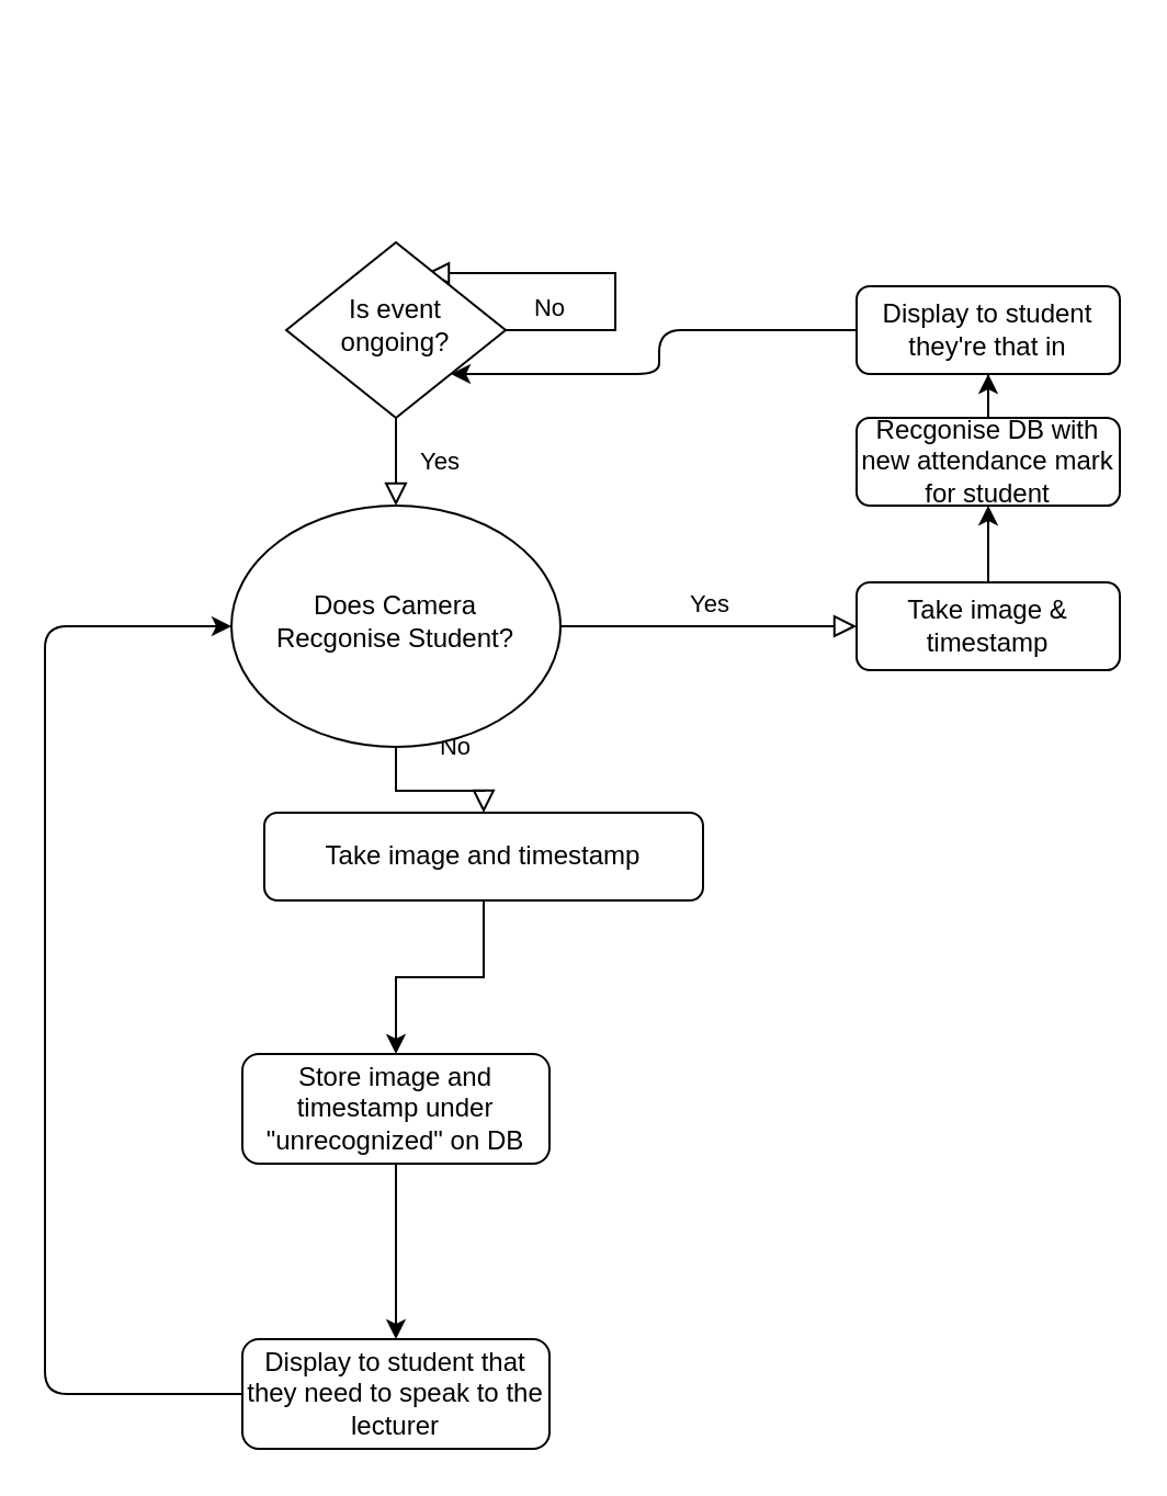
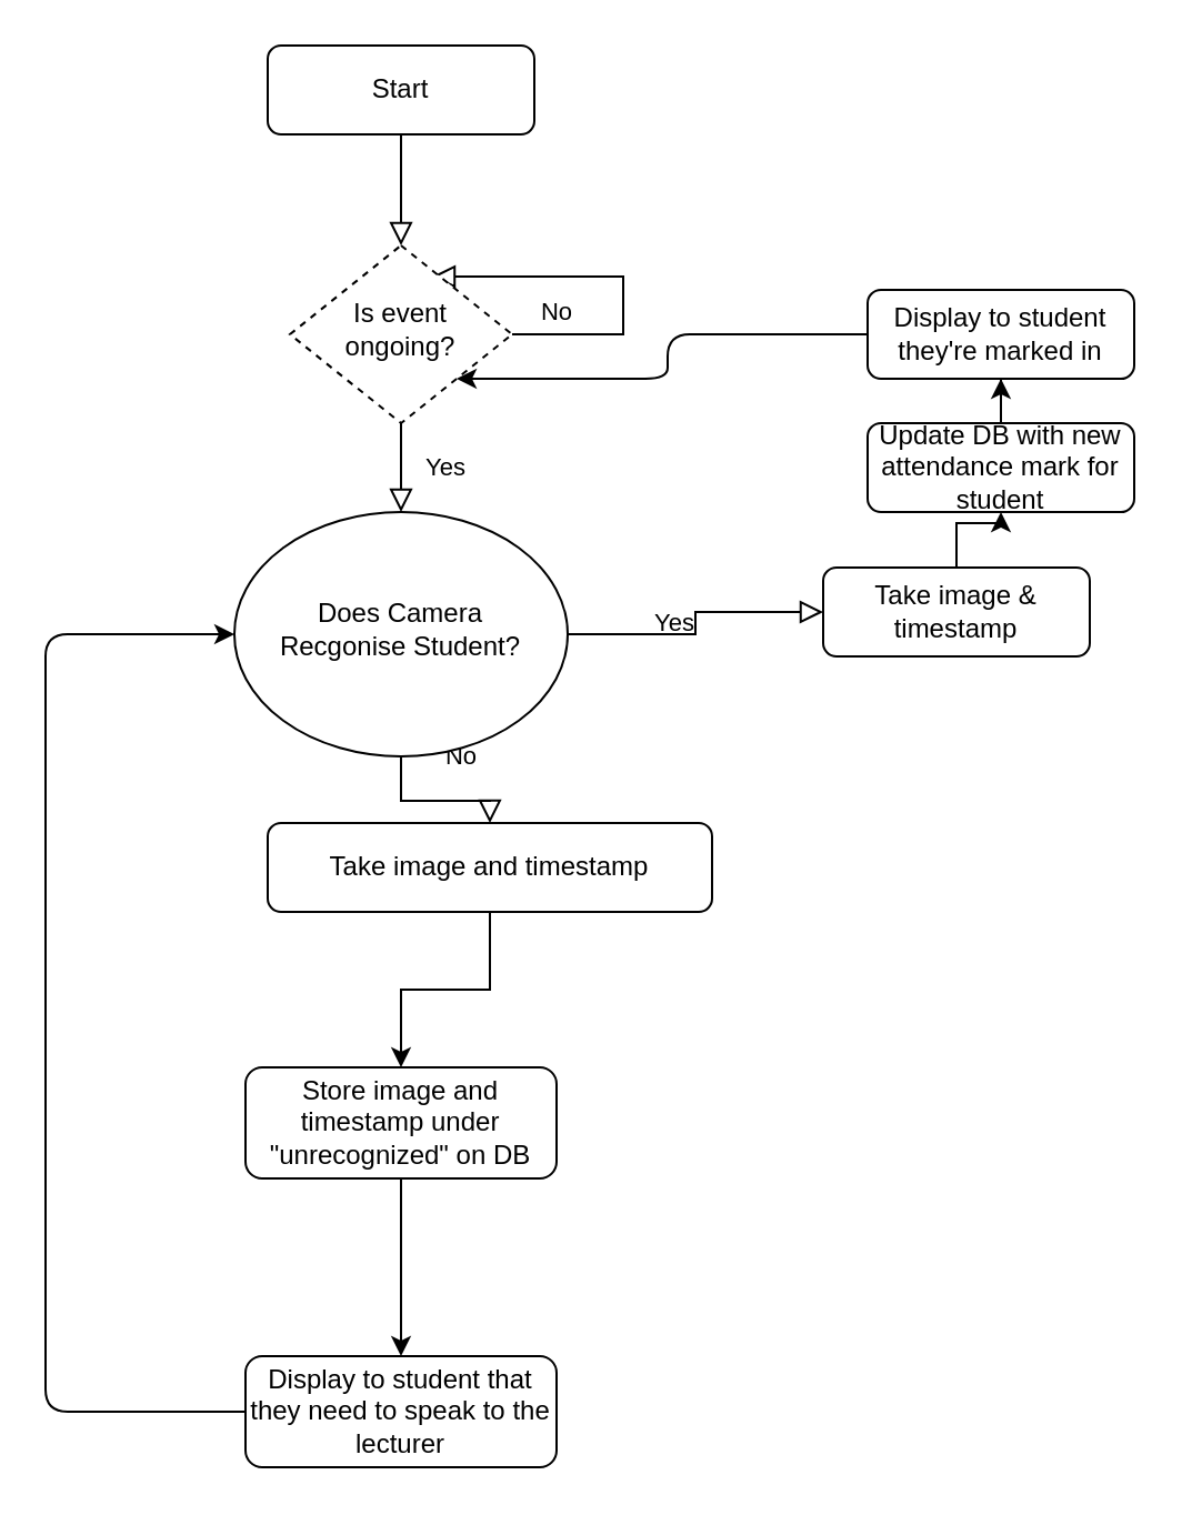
  <mxCell id="0" />
  <mxCell id="1" parent="0" />
+ <mxCell id="2" value="" style="rounded=0;html=1;jettySize=auto;orthogonalLoop=1;fontSize=11;endArrow=block;endFill=0;endSize=8;strokeWidth=1;shadow=0;labelBackgroundColor=none;edgeStyle=orthogonalEdgeStyle;" parent="1" source="3" target="6" edge="1"><mxGeometry relative="1" as="geometry" /></mxCell>
+ <mxCell id="3" value="Start" style="rounded=1;whiteSpace=wrap;html=1;fontSize=12;glass=0;strokeWidth=1;shadow=0;" parent="1" vertex="1"><mxGeometry x="120" y="20" width="120" height="40" as="geometry" /></mxCell>
  <mxCell id="4" value="Yes" style="rounded=0;html=1;jettySize=auto;orthogonalLoop=1;fontSize=11;endArrow=block;endFill=0;endSize=8;strokeWidth=1;shadow=0;labelBackgroundColor=none;edgeStyle=orthogonalEdgeStyle;" parent="1" source="6" target="9" edge="1"><mxGeometry y="20" relative="1" as="geometry"><mxPoint as="offset" /></mxGeometry></mxCell>
  <mxCell id="5" value="No" style="edgeStyle=orthogonalEdgeStyle;rounded=0;html=1;jettySize=auto;orthogonalLoop=1;fontSize=11;endArrow=block;endFill=0;endSize=8;strokeWidth=1;shadow=0;labelBackgroundColor=none;exitX=1;exitY=0.5;exitDx=0;exitDy=0;entryX=0.64;entryY=0.175;entryDx=0;entryDy=0;entryPerimeter=0;" parent="1" source="6" target="6" edge="1"><mxGeometry x="-0.259" y="30" relative="1" as="geometry"><mxPoint as="offset" /><mxPoint x="240" y="120" as="sourcePoint" /><mxPoint x="280" y="150" as="targetPoint" /><Array as="points"><mxPoint x="280" y="150" /><mxPoint x="280" y="124" /></Array></mxGeometry></mxCell>
- <mxCell id="6" value="Is event ongoing?" style="rhombus;whiteSpace=wrap;html=1;shadow=0;fontFamily=Helvetica;fontSize=12;align=center;strokeWidth=1;spacing=6;spacingTop=-4;" parent="1" vertex="1"><mxGeometry x="130" y="110" width="100" height="80" as="geometry" /></mxCell>
+ <mxCell id="6" value="Is event ongoing?" style="rhombus;whiteSpace=wrap;html=1;shadow=0;fontFamily=Helvetica;fontSize=12;align=center;strokeWidth=1;spacing=6;spacingTop=-4;dashed=1;" parent="1" vertex="1"><mxGeometry x="130" y="110" width="100" height="80" as="geometry" /></mxCell>
  <mxCell id="7" value="No" style="rounded=0;html=1;jettySize=auto;orthogonalLoop=1;fontSize=11;endArrow=block;endFill=0;endSize=8;strokeWidth=1;shadow=0;labelBackgroundColor=none;edgeStyle=orthogonalEdgeStyle;" parent="1" source="9" target="11" edge="1"><mxGeometry x="0.333" y="20" relative="1" as="geometry"><mxPoint as="offset" /></mxGeometry></mxCell>
  <mxCell id="8" value="Yes" style="edgeStyle=orthogonalEdgeStyle;rounded=0;html=1;jettySize=auto;orthogonalLoop=1;fontSize=11;endArrow=block;endFill=0;endSize=8;strokeWidth=1;shadow=0;labelBackgroundColor=none;" parent="1" source="9" target="16" edge="1"><mxGeometry y="10" relative="1" as="geometry"><mxPoint as="offset" /></mxGeometry></mxCell>
  <mxCell id="9" value="Does Camera &lt;br&gt;Recgonise Student?" style="ellipse;whiteSpace=wrap;html=1;shadow=0;fontFamily=Helvetica;fontSize=12;align=center;strokeWidth=1;spacing=6;spacingTop=-4;" parent="1" vertex="1"><mxGeometry x="105" y="230" width="150" height="110" as="geometry" /></mxCell>
  <mxCell id="10" value="" style="edgeStyle=orthogonalEdgeStyle;rounded=0;orthogonalLoop=1;jettySize=auto;html=1;" edge="1" parent="1" source="11" target="13"><mxGeometry relative="1" as="geometry" /></mxCell>
  <mxCell id="11" value="Take image and timestamp" style="rounded=1;whiteSpace=wrap;html=1;fontSize=12;glass=0;strokeWidth=1;shadow=0;" parent="1" vertex="1"><mxGeometry x="120" y="370" width="200" height="40" as="geometry" /></mxCell>
  <mxCell id="12" value="" style="edgeStyle=orthogonalEdgeStyle;rounded=0;orthogonalLoop=1;jettySize=auto;html=1;" edge="1" parent="1" source="13" target="14"><mxGeometry relative="1" as="geometry" /></mxCell>
  <mxCell id="13" value="Store image and timestamp under &quot;unrecognized&quot; on DB" style="rounded=1;whiteSpace=wrap;html=1;fontSize=12;glass=0;strokeWidth=1;shadow=0;arcSize=15;" vertex="1" parent="1"><mxGeometry x="110" y="480" width="140" height="50" as="geometry" /></mxCell>
  <mxCell id="14" value="Display to student that they need to speak to the lecturer" style="rounded=1;whiteSpace=wrap;html=1;fontSize=12;glass=0;strokeWidth=1;shadow=0;arcSize=15;" vertex="1" parent="1"><mxGeometry x="110" y="610" width="140" height="50" as="geometry" /></mxCell>
  <mxCell id="15" value="" style="edgeStyle=orthogonalEdgeStyle;rounded=0;orthogonalLoop=1;jettySize=auto;html=1;" edge="1" parent="1" source="16" target="18"><mxGeometry relative="1" as="geometry" /></mxCell>
- <mxCell id="16" value="Take image &amp;amp; timestamp" style="rounded=1;whiteSpace=wrap;html=1;fontSize=12;glass=0;strokeWidth=1;shadow=0;" parent="1" vertex="1"><mxGeometry x="390" y="265" width="120" height="40" as="geometry" /></mxCell>
+ <mxCell id="16" value="Take image &amp;amp; timestamp" style="rounded=1;whiteSpace=wrap;html=1;fontSize=12;glass=0;strokeWidth=1;shadow=0;" parent="1" vertex="1"><mxGeometry x="370" y="255" width="120" height="40" as="geometry" /></mxCell>
  <mxCell id="17" value="" style="edgeStyle=orthogonalEdgeStyle;rounded=0;orthogonalLoop=1;jettySize=auto;html=1;" edge="1" parent="1" source="18" target="19"><mxGeometry relative="1" as="geometry" /></mxCell>
- <mxCell id="18" value="Recgonise DB with new attendance mark for student" style="rounded=1;whiteSpace=wrap;html=1;fontSize=12;glass=0;strokeWidth=1;shadow=0;" vertex="1" parent="1"><mxGeometry x="390" y="190" width="120" height="40" as="geometry" /></mxCell>
- <mxCell id="19" value="Display to student they're that in" style="rounded=1;whiteSpace=wrap;html=1;fontSize=12;glass=0;strokeWidth=1;shadow=0;" vertex="1" parent="1"><mxGeometry x="390" y="130" width="120" height="40" as="geometry" /></mxCell>
+ <mxCell id="18" value="Update DB with new attendance mark for student" style="rounded=1;whiteSpace=wrap;html=1;fontSize=12;glass=0;strokeWidth=1;shadow=0;" vertex="1" parent="1"><mxGeometry x="390" y="190" width="120" height="40" as="geometry" /></mxCell>
+ <mxCell id="19" value="Display to student they're marked in" style="rounded=1;whiteSpace=wrap;html=1;fontSize=12;glass=0;strokeWidth=1;shadow=0;" vertex="1" parent="1"><mxGeometry x="390" y="130" width="120" height="40" as="geometry" /></mxCell>
  <mxCell id="20" value="" style="endArrow=classic;html=1;exitX=0;exitY=0.5;exitDx=0;exitDy=0;entryX=1;entryY=1;entryDx=0;entryDy=0;" edge="1" parent="1" source="19" target="6"><mxGeometry width="50" height="50" relative="1" as="geometry"><mxPoint x="270" y="210" as="sourcePoint" /><mxPoint x="320" y="160" as="targetPoint" /><Array as="points"><mxPoint x="300" y="150" /><mxPoint x="300" y="170" /></Array></mxGeometry></mxCell>
  <mxCell id="21" value="" style="endArrow=classic;html=1;exitX=0;exitY=0.5;exitDx=0;exitDy=0;entryX=0;entryY=0.5;entryDx=0;entryDy=0;" edge="1" parent="1" source="14" target="9"><mxGeometry width="50" height="50" relative="1" as="geometry"><mxPoint x="-10" y="440" as="sourcePoint" /><mxPoint x="40" y="390" as="targetPoint" /><Array as="points"><mxPoint x="20" y="635" /><mxPoint x="20" y="285" /></Array></mxGeometry></mxCell>
